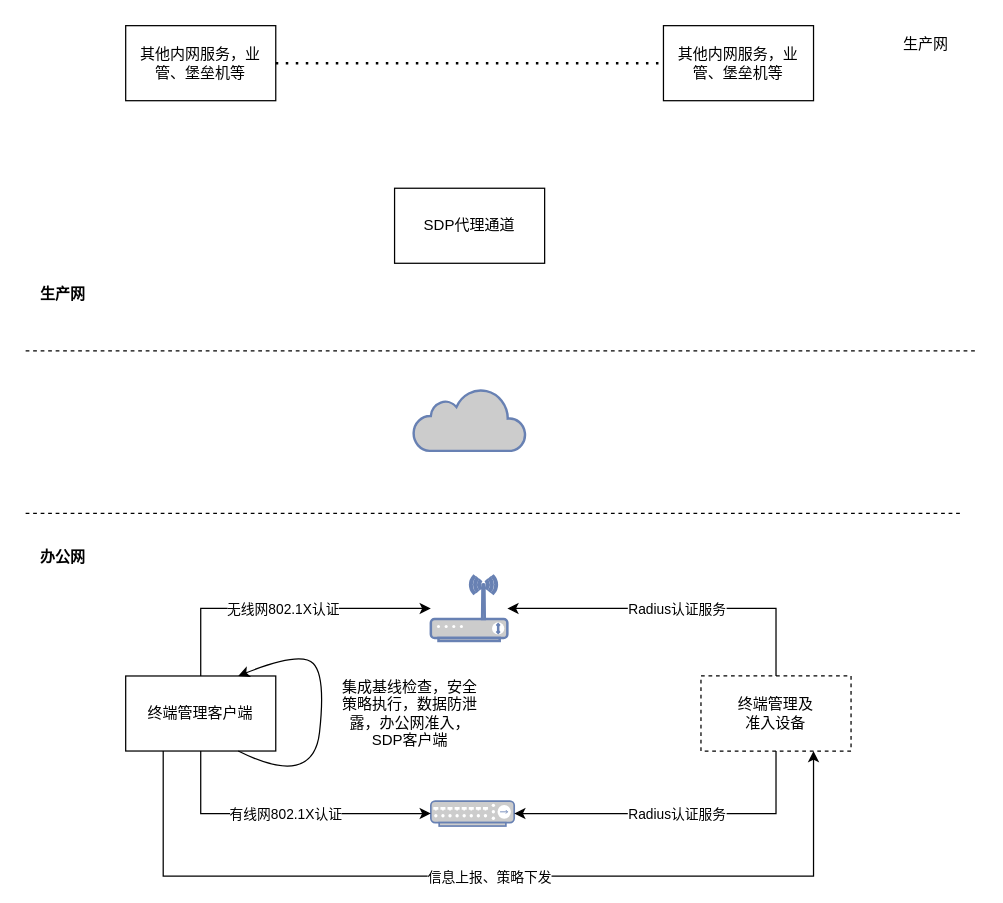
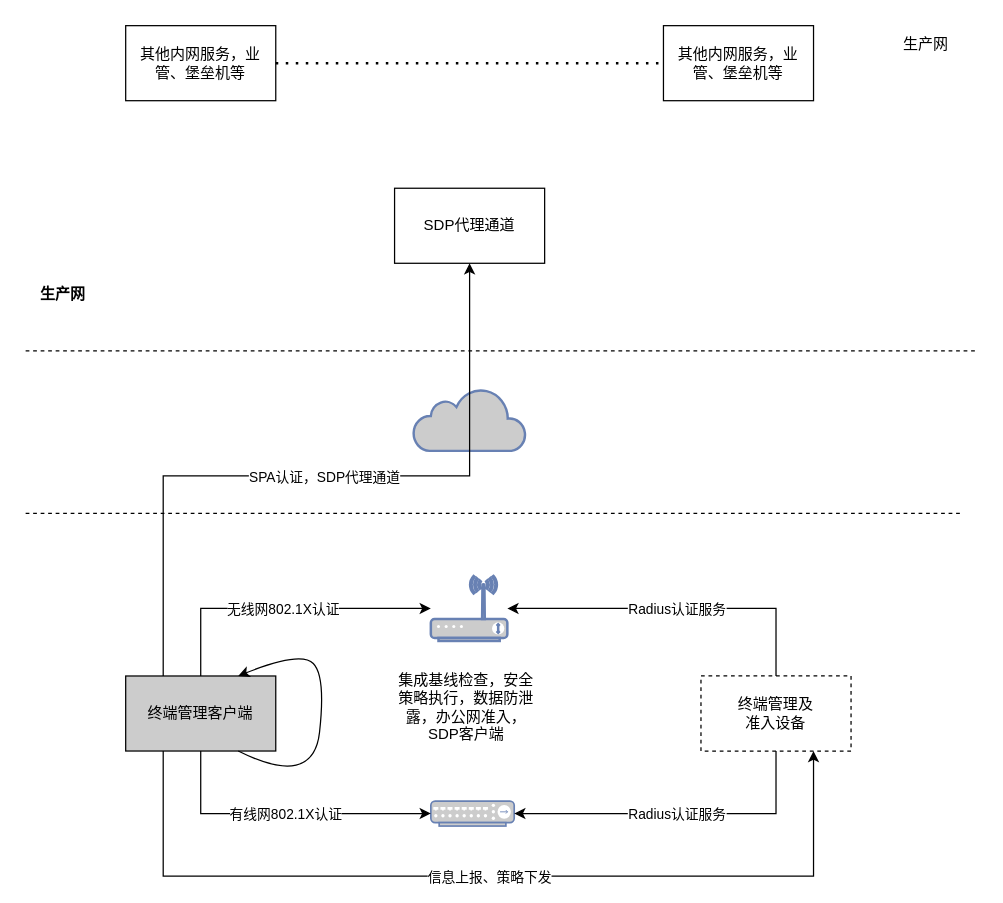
  <mxCell id="0" />
  <mxCell id="1" parent="0" />
  <mxCell id="2" value="终端管理及&lt;br&gt;准入设备" style="rounded=0;whiteSpace=wrap;html=1;dashed=1;" vertex="1" parent="1"><mxGeometry x="560" y="540" width="120" height="60" as="geometry" /></mxCell>
- <mxCell id="3" value="终端管理客户端" style="rounded=0;whiteSpace=wrap;html=1;" vertex="1" parent="1"><mxGeometry x="100" y="540" width="120" height="60" as="geometry" /></mxCell>
+ <mxCell id="3" value="终端管理客户端" style="rounded=0;whiteSpace=wrap;html=1;fillColor=#cccccc;" vertex="1" parent="1"><mxGeometry x="100" y="540" width="120" height="60" as="geometry" /></mxCell>
  <mxCell id="4" value="SDP代理通道" style="rounded=0;whiteSpace=wrap;html=1;" vertex="1" parent="1"><mxGeometry x="315" y="150" width="120" height="60" as="geometry" /></mxCell>
  <mxCell id="5" value="生产网" style="text;html=1;strokeColor=none;fillColor=none;align=center;verticalAlign=middle;whiteSpace=wrap;rounded=0;" vertex="1" parent="1"><mxGeometry x="710" y="20" width="60" height="30" as="geometry" /></mxCell>
  <mxCell id="6" value="" style="html=1;outlineConnect=0;fillColor=#CCCCCC;strokeColor=#6881B3;gradientColor=none;gradientDirection=north;strokeWidth=2;shape=mxgraph.networks.cloud;fontColor=#ffffff;" vertex="1" parent="1"><mxGeometry x="330" y="310" width="90" height="50" as="geometry" /></mxCell>
  <mxCell id="7" value="" style="fontColor=#0066CC;verticalAlign=top;verticalLabelPosition=bottom;labelPosition=center;align=center;html=1;outlineConnect=0;fillColor=#CCCCCC;strokeColor=#6881B3;gradientColor=none;gradientDirection=north;strokeWidth=2;shape=mxgraph.networks.wireless_modem;" vertex="1" parent="1"><mxGeometry x="344" y="460" width="61.18" height="52" as="geometry" /></mxCell>
  <mxCell id="8" value="" style="fontColor=#0066CC;verticalAlign=top;verticalLabelPosition=bottom;labelPosition=center;align=center;html=1;outlineConnect=0;fillColor=#CCCCCC;strokeColor=#6881B3;gradientColor=none;gradientDirection=north;strokeWidth=2;shape=mxgraph.networks.hub;" vertex="1" parent="1"><mxGeometry x="344" y="640" width="66.67" height="20" as="geometry" /></mxCell>
  <mxCell id="9" value="其他内网服务，业管、堡垒机等" style="rounded=0;whiteSpace=wrap;html=1;" vertex="1" parent="1"><mxGeometry x="100" y="20" width="120" height="60" as="geometry" /></mxCell>
  <mxCell id="10" value="" style="endArrow=none;dashed=1;html=1;dashPattern=1 3;strokeWidth=2;rounded=0;exitX=1;exitY=0.5;exitDx=0;exitDy=0;" edge="1" parent="1" source="9" target="11"><mxGeometry width="50" height="50" relative="1" as="geometry"><mxPoint x="250" y="49.5" as="sourcePoint" /><mxPoint x="500" y="49.5" as="targetPoint" /></mxGeometry></mxCell>
  <mxCell id="11" value="其他内网服务，业管、堡垒机等" style="rounded=0;whiteSpace=wrap;html=1;" vertex="1" parent="1"><mxGeometry x="530" y="20" width="120" height="60" as="geometry" /></mxCell>
  <mxCell id="12" value="" style="endArrow=classic;html=1;rounded=0;exitX=0.5;exitY=0;exitDx=0;exitDy=0;" edge="1" parent="1" source="2" target="7"><mxGeometry relative="1" as="geometry"><mxPoint x="350" y="420" as="sourcePoint" /><mxPoint x="450" y="420" as="targetPoint" /><Array as="points"><mxPoint x="620" y="486" /></Array></mxGeometry></mxCell>
  <mxCell id="13" value="Radius认证服务" style="edgeLabel;resizable=0;html=1;align=center;verticalAlign=middle;" connectable="0" vertex="1" parent="12"><mxGeometry relative="1" as="geometry" /></mxCell>
  <mxCell id="14" value="" style="endArrow=classic;html=1;rounded=0;exitX=0.5;exitY=1;exitDx=0;exitDy=0;entryX=1;entryY=0.5;entryDx=0;entryDy=0;entryPerimeter=0;" edge="1" parent="1" source="2" target="8"><mxGeometry relative="1" as="geometry"><mxPoint x="350" y="420" as="sourcePoint" /><mxPoint x="450" y="420" as="targetPoint" /><Array as="points"><mxPoint x="620" y="650" /></Array></mxGeometry></mxCell>
  <mxCell id="15" value="Radius认证服务" style="edgeLabel;resizable=0;html=1;align=center;verticalAlign=middle;" connectable="0" vertex="1" parent="14"><mxGeometry relative="1" as="geometry" /></mxCell>
  <mxCell id="16" value="" style="endArrow=classic;html=1;rounded=0;exitX=0.5;exitY=0;exitDx=0;exitDy=0;" edge="1" parent="1" source="3" target="7"><mxGeometry relative="1" as="geometry"><mxPoint x="350" y="420" as="sourcePoint" /><mxPoint x="450" y="420" as="targetPoint" /><Array as="points"><mxPoint x="160" y="486" /></Array></mxGeometry></mxCell>
  <mxCell id="17" value="无线网802.1X认证" style="edgeLabel;resizable=0;html=1;align=center;verticalAlign=middle;" connectable="0" vertex="1" parent="16"><mxGeometry relative="1" as="geometry" /></mxCell>
  <mxCell id="18" value="" style="endArrow=classic;html=1;rounded=0;exitX=0.5;exitY=1;exitDx=0;exitDy=0;entryX=0;entryY=0.5;entryDx=0;entryDy=0;entryPerimeter=0;" edge="1" parent="1" source="3" target="8"><mxGeometry relative="1" as="geometry"><mxPoint x="160" y="649.5" as="sourcePoint" /><mxPoint x="260" y="649.5" as="targetPoint" /><Array as="points"><mxPoint x="160" y="650" /></Array></mxGeometry></mxCell>
  <mxCell id="19" value="有线网802.1X认证" style="edgeLabel;resizable=0;html=1;align=center;verticalAlign=middle;" connectable="0" vertex="1" parent="18"><mxGeometry relative="1" as="geometry" /></mxCell>
  <mxCell id="20" value="" style="curved=1;endArrow=classic;html=1;rounded=0;exitX=0.75;exitY=1;exitDx=0;exitDy=0;entryX=0.75;entryY=0;entryDx=0;entryDy=0;" edge="1" parent="1" source="3" target="3"><mxGeometry width="50" height="50" relative="1" as="geometry"><mxPoint x="380" y="440" as="sourcePoint" /><mxPoint x="430" y="390" as="targetPoint" /><Array as="points"><mxPoint x="250" y="630" /><mxPoint x="260" y="540" /><mxPoint x="240" y="520" /></Array></mxGeometry></mxCell>
- <mxCell id="21" value="集成基线检查，安全策略执行，数据防泄露，办公网准入，SDP客户端" style="text;html=1;strokeColor=none;fillColor=none;align=center;verticalAlign=middle;whiteSpace=wrap;rounded=0;" vertex="1" parent="1"><mxGeometry x="270" y="530" width="115" height="80" as="geometry" /></mxCell>
+ <mxCell id="21" value="集成基线检查，安全策略执行，数据防泄露，办公网准入，SDP客户端" style="text;html=1;strokeColor=none;fillColor=none;align=center;verticalAlign=middle;whiteSpace=wrap;rounded=0;" vertex="1" parent="1"><mxGeometry x="315" y="525" width="115" height="80" as="geometry" /></mxCell>
  <mxCell id="22" value="" style="endArrow=classic;html=1;rounded=0;exitX=0.25;exitY=1;exitDx=0;exitDy=0;entryX=0.75;entryY=1;entryDx=0;entryDy=0;" edge="1" parent="1" source="3" target="2"><mxGeometry relative="1" as="geometry"><mxPoint x="350" y="420" as="sourcePoint" /><mxPoint x="450" y="420" as="targetPoint" /><Array as="points"><mxPoint x="130" y="700" /><mxPoint x="650" y="700" /></Array></mxGeometry></mxCell>
  <mxCell id="23" value="信息上报、策略下发" style="edgeLabel;resizable=0;html=1;align=center;verticalAlign=middle;" connectable="0" vertex="1" parent="22"><mxGeometry relative="1" as="geometry" /></mxCell>
  <mxCell id="24" value="" style="endArrow=none;dashed=1;html=1;rounded=0;" edge="1" parent="1"><mxGeometry width="50" height="50" relative="1" as="geometry"><mxPoint x="20" y="410" as="sourcePoint" /><mxPoint x="770" y="410" as="targetPoint" /></mxGeometry></mxCell>
- <mxCell id="25" value="办公网" style="text;html=1;strokeColor=none;fillColor=none;align=center;verticalAlign=middle;whiteSpace=wrap;rounded=0;fontStyle=1" vertex="1" parent="1"><mxGeometry x="20" y="430" width="60" height="30" as="geometry" /></mxCell>
  <mxCell id="26" value="" style="endArrow=none;dashed=1;html=1;rounded=0;" edge="1" parent="1"><mxGeometry width="50" height="50" relative="1" as="geometry"><mxPoint x="20" y="280" as="sourcePoint" /><mxPoint x="780" y="280" as="targetPoint" /></mxGeometry></mxCell>
  <mxCell id="27" value="&lt;b&gt;生产网&lt;/b&gt;" style="text;html=1;strokeColor=none;fillColor=none;align=center;verticalAlign=middle;whiteSpace=wrap;rounded=0;" vertex="1" parent="1"><mxGeometry x="20" y="220" width="60" height="30" as="geometry" /></mxCell>
+ <mxCell id="28" value="" style="endArrow=classic;html=1;rounded=0;exitX=0.25;exitY=0;exitDx=0;exitDy=0;entryX=0.5;entryY=1;entryDx=0;entryDy=0;" edge="1" parent="1" source="3" target="4"><mxGeometry relative="1" as="geometry"><mxPoint x="350" y="320" as="sourcePoint" /><mxPoint x="450" y="320" as="targetPoint" /><Array as="points"><mxPoint x="130" y="450" /><mxPoint x="130" y="380" /><mxPoint x="375" y="380" /></Array></mxGeometry></mxCell>
+ <mxCell id="29" value="SPA认证，SDP代理通道" style="edgeLabel;resizable=0;html=1;align=center;verticalAlign=middle;" connectable="0" vertex="1" parent="28"><mxGeometry relative="1" as="geometry" /></mxCell>
